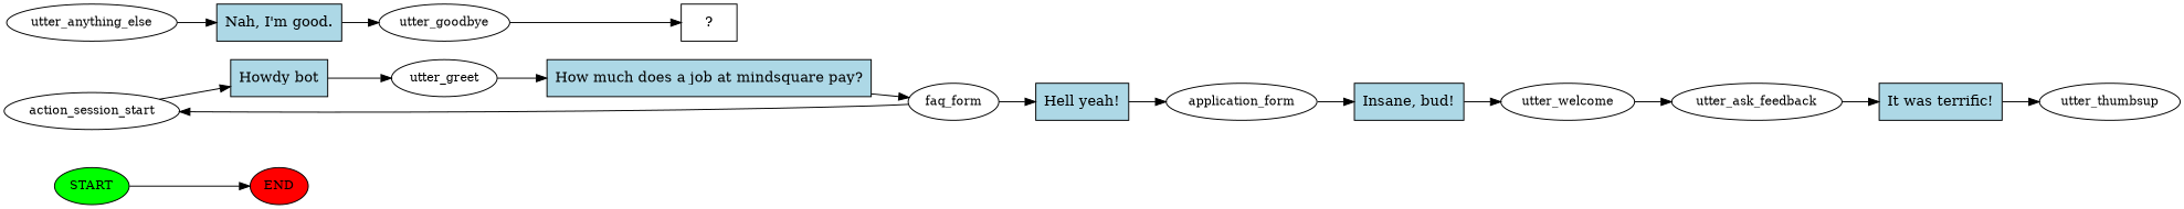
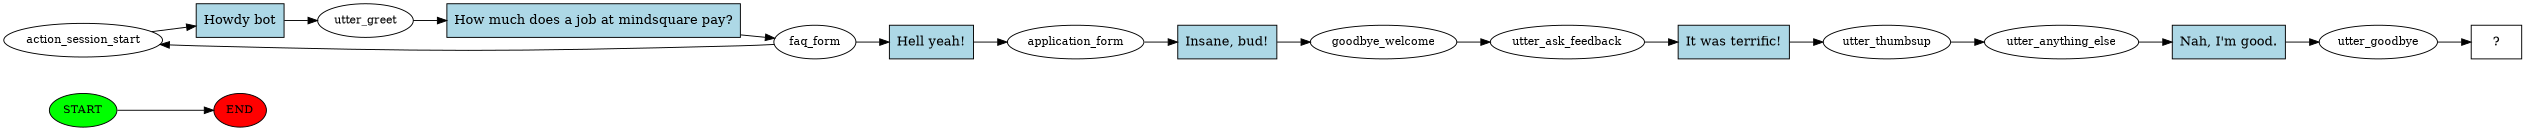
  digraph {
    rankdir=LR
    node [fontsize=12]
    n1 [fillcolor=green label=START style=filled]
    n2 [fillcolor=red label=END style=filled]
    n3 [label=action_session_start]
    n4 [fillcolor=lightblue label="Howdy bot" shape=rect style=filled fontsize=""]
    n5 [label=utter_greet]
    n6 [fillcolor=lightblue label="How much does a job at mindsquare pay?" shape=rect style=filled fontsize=""]
    n7 [label=faq_form]
    n8 [fillcolor=lightblue label="Hell yeah!" shape=rect style=filled fontsize=""]
    n9 [label=application_form]
    n10 [fillcolor=lightblue label="Insane, bud!" shape=rect style=filled fontsize=""]
-   n11 [label=utter_welcome]
+   n11 [label=goodbye_welcome]
    n12 [label=utter_ask_feedback]
    n13 [fillcolor=lightblue label="It was terrific!" shape=rect style=filled fontsize=""]
    n14 [label=utter_thumbsup]
    n15 [label=utter_anything_else]
    n16 [fillcolor=lightblue label="Nah, I'm good." shape=rect style=filled fontsize=""]
    n17 [label=utter_goodbye]
    n18 [label="  ?  " shape=rect fontsize=""]
    n1 -> n2
    n3 -> n4
    n4 -> n5
    n5 -> n6
    n6 -> n7
    n7 -> n3
    n7 -> n8
    n8 -> n9
    n9 -> n10
    n10 -> n11
    n11 -> n12
    n12 -> n13
    n13 -> n14
+   n14 -> n15
    n15 -> n16
    n16 -> n17
    n17 -> n18
  }
